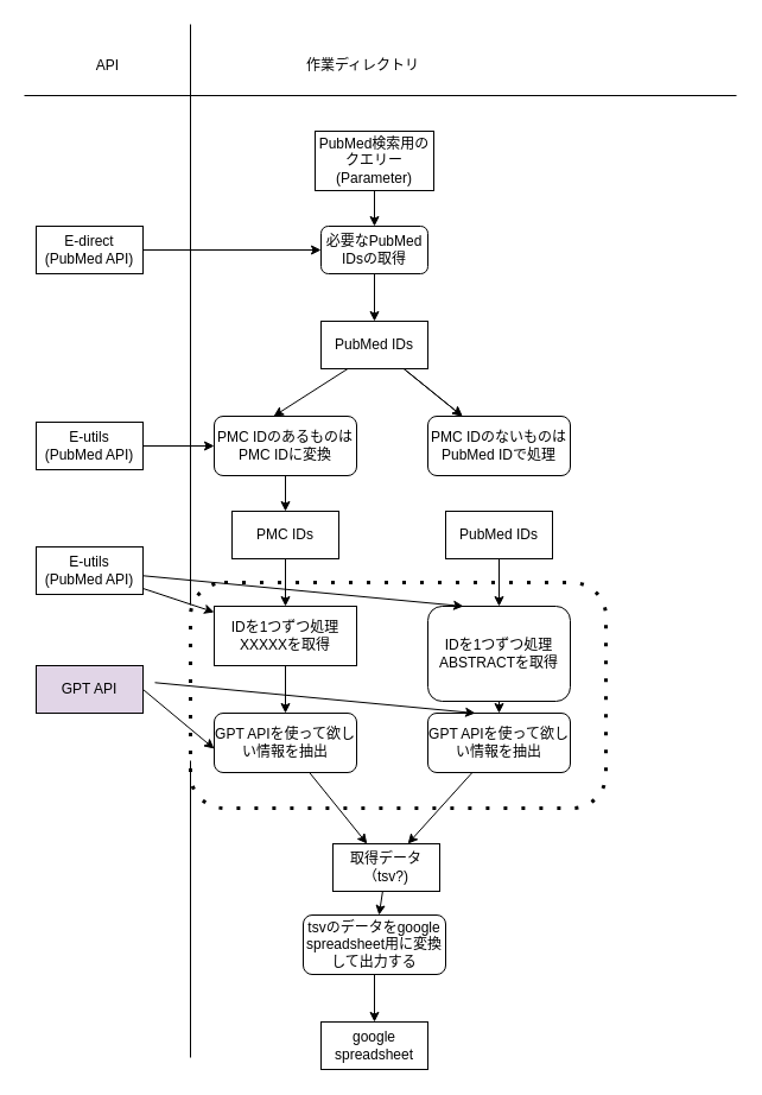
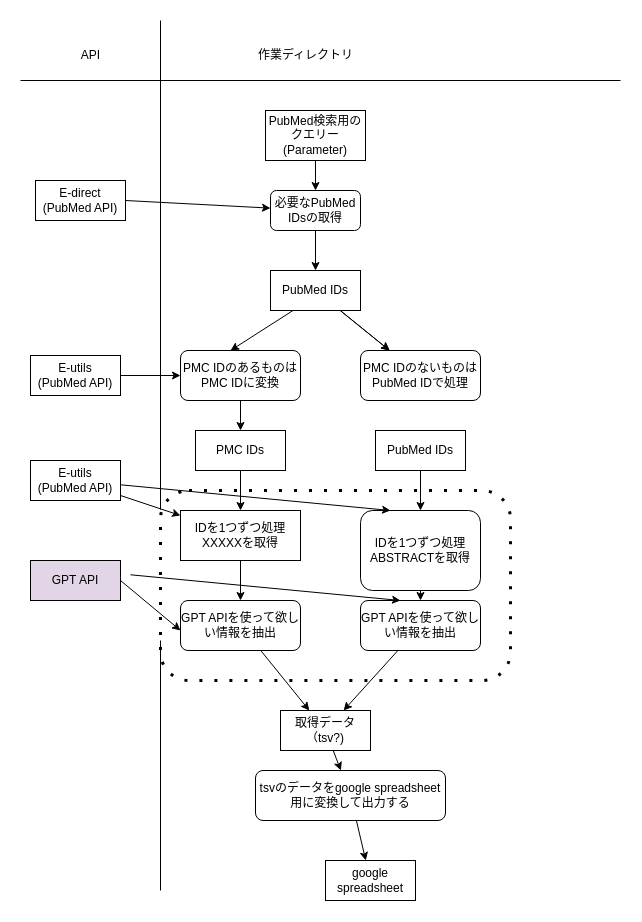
  <mxCell id="0" />
  <mxCell id="1" parent="0" />
- <mxCell id="2" value="E-direct (PubMed API)" style="rounded=0;whiteSpace=wrap;html=1;" vertex="1" parent="1"><mxGeometry x="30" y="190" width="90" height="40" as="geometry" /></mxCell>
+ <mxCell id="2" value="E-direct (PubMed API)" style="rounded=0;whiteSpace=wrap;html=1;" vertex="1" parent="1"><mxGeometry x="35" y="180" width="90" height="40" as="geometry" /></mxCell>
  <mxCell id="3" value="" style="endArrow=classic;html=1;exitX=1;exitY=0.5;exitDx=0;exitDy=0;" edge="1" parent="1" source="2" target="4"><mxGeometry width="50" height="50" relative="1" as="geometry"><mxPoint x="300" y="380" as="sourcePoint" /><mxPoint x="250" y="210" as="targetPoint" /></mxGeometry></mxCell>
  <mxCell id="4" value="必要なPubMed IDsの取得" style="rounded=1;whiteSpace=wrap;html=1;" vertex="1" parent="1"><mxGeometry x="270" y="190" width="90" height="40" as="geometry" /></mxCell>
  <mxCell id="5" value="" style="endArrow=classic;html=1;exitX=0.5;exitY=1;exitDx=0;exitDy=0;" edge="1" parent="1" source="4"><mxGeometry width="50" height="50" relative="1" as="geometry"><mxPoint x="300" y="370" as="sourcePoint" /><mxPoint x="315" y="270" as="targetPoint" /></mxGeometry></mxCell>
  <mxCell id="6" value="" style="edgeStyle=none;html=1;" edge="1" parent="1" source="9" target="14"><mxGeometry relative="1" as="geometry" /></mxCell>
  <mxCell id="7" value="" style="edgeStyle=none;html=1;" edge="1" parent="1" source="9" target="14"><mxGeometry relative="1" as="geometry" /></mxCell>
  <mxCell id="8" style="edgeStyle=none;html=1;exitX=0.25;exitY=1;exitDx=0;exitDy=0;entryX=0.417;entryY=0;entryDx=0;entryDy=0;entryPerimeter=0;" edge="1" parent="1" source="9" target="13"><mxGeometry relative="1" as="geometry" /></mxCell>
  <mxCell id="9" value="PubMed IDs" style="rounded=0;whiteSpace=wrap;html=1;" vertex="1" parent="1"><mxGeometry x="270" y="270" width="90" height="40" as="geometry" /></mxCell>
  <mxCell id="10" style="edgeStyle=none;html=1;exitX=1;exitY=0.5;exitDx=0;exitDy=0;entryX=0;entryY=0.5;entryDx=0;entryDy=0;" edge="1" parent="1" source="11" target="13"><mxGeometry relative="1" as="geometry" /></mxCell>
  <mxCell id="11" value="E-utils &lt;br&gt;(PubMed API)" style="rounded=0;whiteSpace=wrap;html=1;" vertex="1" parent="1"><mxGeometry x="30" y="355" width="90" height="40" as="geometry" /></mxCell>
  <mxCell id="12" value="" style="edgeStyle=none;html=1;" edge="1" parent="1" source="13" target="16"><mxGeometry relative="1" as="geometry" /></mxCell>
  <mxCell id="13" value="PMC IDのあるものはPMC IDに変換" style="rounded=1;whiteSpace=wrap;html=1;" vertex="1" parent="1"><mxGeometry x="180" y="350" width="120" height="50" as="geometry" /></mxCell>
  <mxCell id="14" value="PMC IDのないものはPubMed IDで処理" style="rounded=1;whiteSpace=wrap;html=1;" vertex="1" parent="1"><mxGeometry x="360" y="350" width="120" height="50" as="geometry" /></mxCell>
  <mxCell id="15" value="" style="edgeStyle=none;html=1;" edge="1" parent="1" source="16" target="20"><mxGeometry relative="1" as="geometry" /></mxCell>
  <mxCell id="16" value="PMC IDs" style="rounded=0;whiteSpace=wrap;html=1;" vertex="1" parent="1"><mxGeometry x="195" y="430" width="90" height="40" as="geometry" /></mxCell>
  <mxCell id="17" value="" style="edgeStyle=none;html=1;" edge="1" parent="1" source="18" target="22"><mxGeometry relative="1" as="geometry" /></mxCell>
  <mxCell id="18" value="PubMed IDs" style="rounded=0;whiteSpace=wrap;html=1;" vertex="1" parent="1"><mxGeometry x="375" y="430" width="90" height="40" as="geometry" /></mxCell>
  <mxCell id="19" value="" style="edgeStyle=none;html=1;" edge="1" parent="1" source="20" target="31"><mxGeometry relative="1" as="geometry" /></mxCell>
  <mxCell id="20" value="IDを1つずつ処理XXXXXを取得" style="whiteSpace=wrap;html=1;rounded=0;" vertex="1" parent="1"><mxGeometry x="180" y="510" width="120" height="50" as="geometry" /></mxCell>
  <mxCell id="21" value="" style="edgeStyle=none;html=1;" edge="1" parent="1" source="22" target="33"><mxGeometry relative="1" as="geometry" /></mxCell>
  <mxCell id="22" value="IDを1つずつ処理&lt;br&gt;ABSTRACTを取得" style="rounded=1;whiteSpace=wrap;html=1;" vertex="1" parent="1"><mxGeometry x="360" y="510" width="120" height="80" as="geometry" /></mxCell>
  <mxCell id="23" value="" style="edgeStyle=none;html=1;" edge="1" parent="1" source="25" target="20"><mxGeometry relative="1" as="geometry" /></mxCell>
  <mxCell id="24" style="edgeStyle=none;html=1;entryX=0.25;entryY=0;entryDx=0;entryDy=0;" edge="1" parent="1" source="25" target="22"><mxGeometry relative="1" as="geometry" /></mxCell>
  <mxCell id="25" value="E-utils &lt;br&gt;(PubMed API)" style="rounded=0;whiteSpace=wrap;html=1;" vertex="1" parent="1"><mxGeometry x="30" y="460" width="90" height="40" as="geometry" /></mxCell>
  <mxCell id="26" value="" style="endArrow=none;html=1;" edge="1" parent="1"><mxGeometry width="50" height="50" relative="1" as="geometry"><mxPoint y="80" as="sourcePoint" x="20" /><mxPoint x="620" y="80" as="targetPoint" /></mxGeometry></mxCell>
  <mxCell id="27" value="" style="endArrow=none;html=1;exitX=0;exitY=0.1;exitDx=0;exitDy=0;exitPerimeter=0;" edge="1" parent="1" source="38"><mxGeometry width="50" height="50" relative="1" as="geometry"><mxPoint x="160" y="410" as="sourcePoint" /><mxPoint x="160" y="20" as="targetPoint" /></mxGeometry></mxCell>
  <mxCell id="28" value="API" style="text;html=1;align=center;verticalAlign=middle;resizable=0;points=[];autosize=1;strokeColor=none;fillColor=none;" vertex="1" parent="1"><mxGeometry x="70" y="40" width="40" height="30" as="geometry" /></mxCell>
  <mxCell id="29" value="作業ディレクトリ" style="text;html=1;align=center;verticalAlign=middle;resizable=0;points=[];autosize=1;strokeColor=none;fillColor=none;" vertex="1" parent="1"><mxGeometry x="245" y="40" width="120" height="30" as="geometry" /></mxCell>
  <mxCell id="30" value="" style="edgeStyle=none;html=1;" edge="1" parent="1" source="31" target="35"><mxGeometry relative="1" as="geometry" /></mxCell>
  <mxCell id="31" value="GPT APIを使って欲しい情報を抽出" style="rounded=1;whiteSpace=wrap;html=1;" vertex="1" parent="1"><mxGeometry x="180" y="600" width="120" height="50" as="geometry" /></mxCell>
  <mxCell id="32" style="edgeStyle=none;html=1;" edge="1" parent="1" source="33" target="35"><mxGeometry relative="1" as="geometry" /></mxCell>
  <mxCell id="33" value="GPT APIを使って欲しい情報を抽出" style="rounded=1;whiteSpace=wrap;html=1;" vertex="1" parent="1"><mxGeometry x="360" y="600" width="120" height="50" as="geometry" /></mxCell>
  <mxCell id="34" value="" style="edgeStyle=none;html=1;" edge="1" parent="1" source="35" target="37"><mxGeometry relative="1" as="geometry" /></mxCell>
  <mxCell id="35" value="取得データ（tsv?)" style="rounded=0;whiteSpace=wrap;html=1;" vertex="1" parent="1"><mxGeometry x="280" y="710" width="90" height="40" as="geometry" /></mxCell>
  <mxCell id="36" value="" style="edgeStyle=none;html=1;" edge="1" parent="1" source="37" target="45"><mxGeometry relative="1" as="geometry" /></mxCell>
- <mxCell id="37" value="tsvのデータをgoogle spreadsheet用に変換して出力する" style="rounded=1;whiteSpace=wrap;html=1;" vertex="1" parent="1"><mxGeometry x="255" y="770" width="120" height="50" as="geometry" /></mxCell>
+ <mxCell id="37" value="tsvのデータをgoogle spreadsheet用に変換して出力する" style="rounded=1;whiteSpace=wrap;html=1;" vertex="1" parent="1"><mxGeometry x="255" y="770" width="190" height="50" as="geometry" /></mxCell>
  <mxCell id="38" value="" style="rounded=1;whiteSpace=wrap;html=1;dashed=1;dashPattern=1 4;fillColor=none;strokeWidth=3;" vertex="1" parent="1"><mxGeometry x="160" y="490" width="350" height="190" as="geometry" /></mxCell>
  <mxCell id="39" value="" style="endArrow=none;html=1;" edge="1" parent="1"><mxGeometry width="50" height="50" relative="1" as="geometry"><mxPoint x="160" y="890" as="sourcePoint" /><mxPoint x="160" y="640" as="targetPoint" /></mxGeometry></mxCell>
  <mxCell id="40" value="GPT API" style="rounded=0;whiteSpace=wrap;html=1;fillColor=#e1d5e7;" vertex="1" parent="1"><mxGeometry x="30" y="560" width="90" height="40" as="geometry" /></mxCell>
  <mxCell id="41" value="" style="edgeStyle=none;html=1;exitX=1;exitY=0.5;exitDx=0;exitDy=0;" edge="1" parent="1" source="40"><mxGeometry relative="1" as="geometry"><mxPoint x="140" y="620" as="sourcePoint" /><mxPoint x="180" y="630" as="targetPoint" /></mxGeometry></mxCell>
  <mxCell id="42" style="edgeStyle=none;html=1;entryX=0.25;entryY=0;entryDx=0;entryDy=0;" edge="1" parent="1"><mxGeometry relative="1" as="geometry"><mxPoint x="130" y="574.286" as="sourcePoint" /><mxPoint x="400" y="600" as="targetPoint" /></mxGeometry></mxCell>
  <mxCell id="43" style="edgeStyle=none;html=1;exitX=0.5;exitY=1;exitDx=0;exitDy=0;entryX=0.5;entryY=0;entryDx=0;entryDy=0;" edge="1" parent="1" source="44" target="4"><mxGeometry relative="1" as="geometry" /></mxCell>
  <mxCell id="44" value="PubMed検索用のクエリー (Parameter)" style="rounded=0;whiteSpace=wrap;html=1;" vertex="1" parent="1"><mxGeometry x="265" y="110" width="100" height="50" as="geometry" /></mxCell>
- <mxCell id="45" value="google spreadsheet" style="rounded=0;whiteSpace=wrap;html=1;" vertex="1" parent="1"><mxGeometry x="270" y="860" width="90" height="40" as="geometry" /></mxCell>
+ <mxCell id="45" value="google spreadsheet" style="rounded=0;whiteSpace=wrap;html=1;" vertex="1" parent="1"><mxGeometry x="325" y="860" width="90" height="40" as="geometry" /></mxCell>
